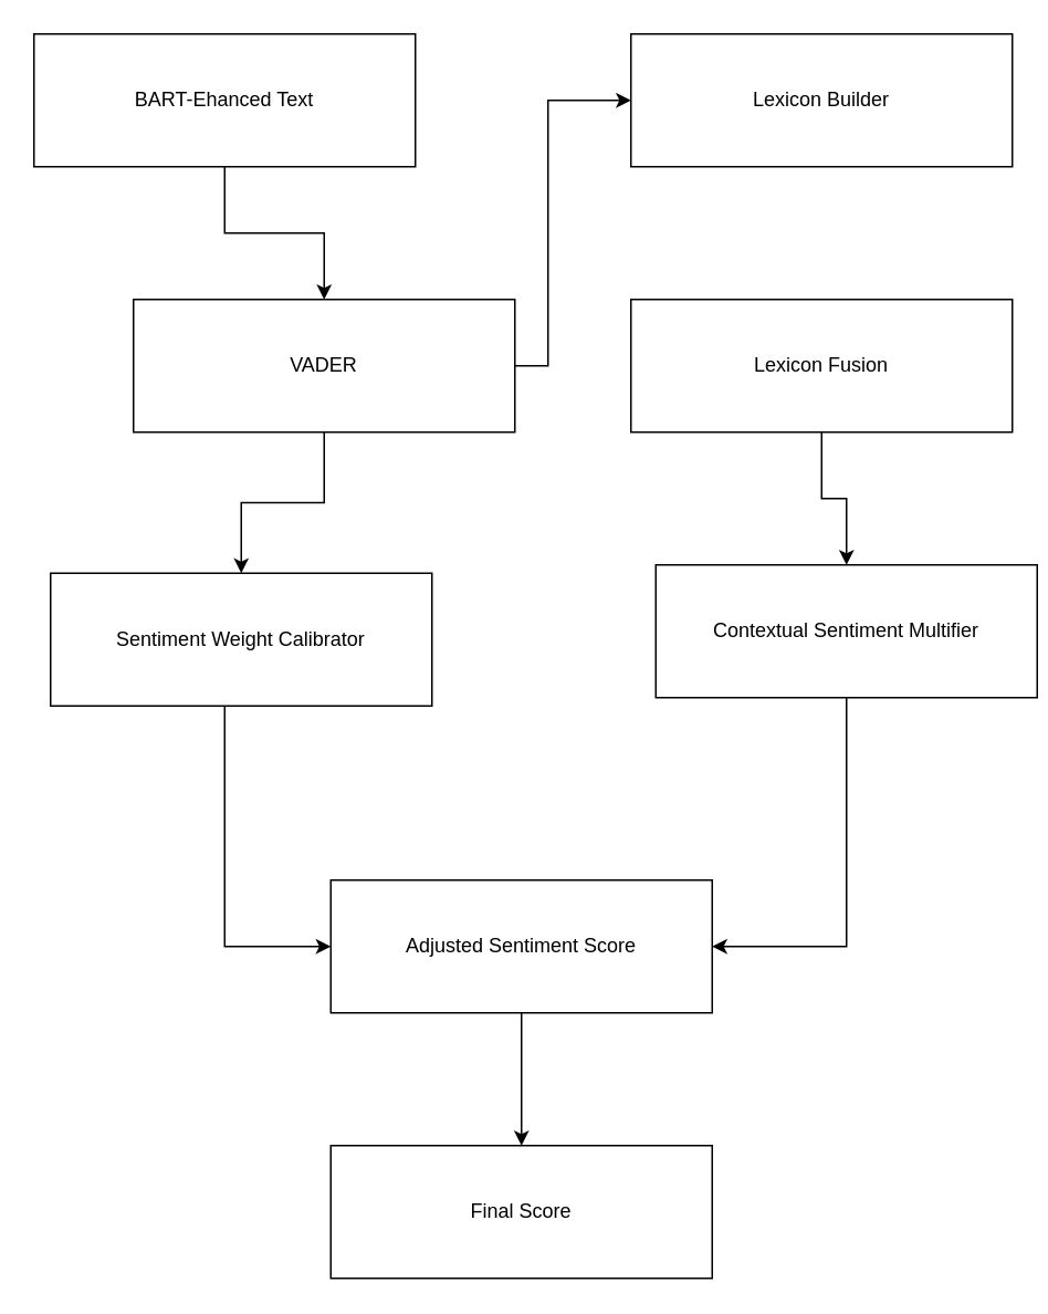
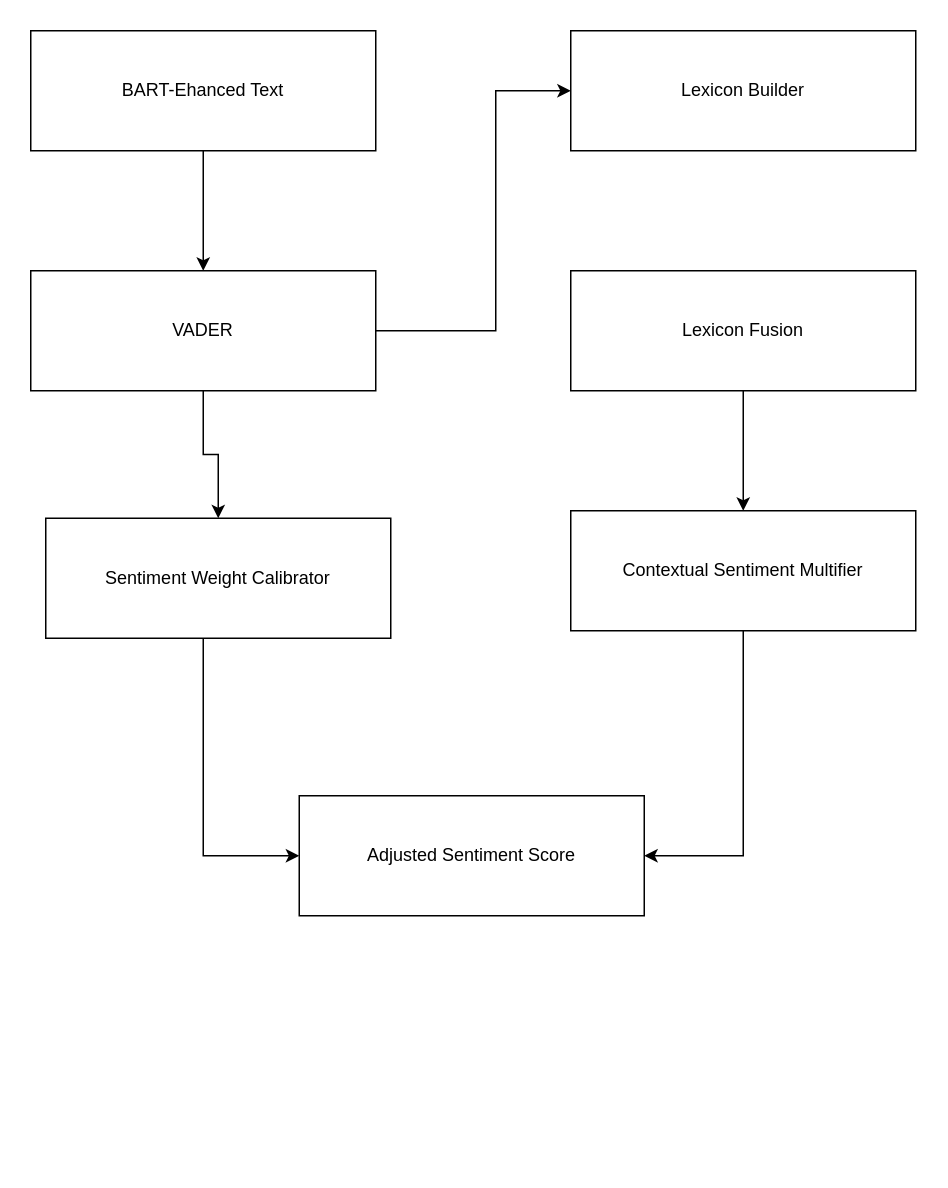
  <mxCell id="0" />
  <mxCell id="1" parent="0" />
  <mxCell id="2" value="" style="edgeStyle=orthogonalEdgeStyle;rounded=0;orthogonalLoop=1;jettySize=auto;html=1;" edge="1" parent="1" source="3" target="6"><mxGeometry relative="1" as="geometry" /></mxCell>
  <mxCell id="3" value="BART-Ehanced Text" style="rounded=0;whiteSpace=wrap;html=1;" vertex="1" parent="1"><mxGeometry x="20" y="20" width="230" height="80" as="geometry" /></mxCell>
  <mxCell id="4" value="" style="edgeStyle=orthogonalEdgeStyle;rounded=0;orthogonalLoop=1;jettySize=auto;html=1;" edge="1" parent="1" source="6" target="8"><mxGeometry relative="1" as="geometry" /></mxCell>
  <mxCell id="5" value="" style="edgeStyle=orthogonalEdgeStyle;rounded=0;orthogonalLoop=1;jettySize=auto;html=1;" edge="1" parent="1" source="6" target="11"><mxGeometry relative="1" as="geometry"><Array as="points"><mxPoint x="330" y="220" /><mxPoint x="330" y="60" /></Array></mxGeometry></mxCell>
- <mxCell id="6" value="VADER" style="rounded=0;whiteSpace=wrap;html=1;" vertex="1" parent="1"><mxGeometry x="80" y="180" width="230" height="80" as="geometry" /></mxCell>
+ <mxCell id="6" value="VADER" style="rounded=0;whiteSpace=wrap;html=1;" vertex="1" parent="1"><mxGeometry x="20" y="180" width="230" height="80" as="geometry" /></mxCell>
  <mxCell id="7" value="" style="edgeStyle=orthogonalEdgeStyle;rounded=0;orthogonalLoop=1;jettySize=auto;html=1;" edge="1" parent="1" source="8" target="10"><mxGeometry relative="1" as="geometry"><Array as="points"><mxPoint x="135" y="570" /></Array></mxGeometry></mxCell>
  <mxCell id="8" value="Sentiment Weight Calibrator" style="rounded=0;whiteSpace=wrap;html=1;" vertex="1" parent="1"><mxGeometry x="30" y="345" width="230" height="80" as="geometry" /></mxCell>
- <mxCell id="9" value="" style="edgeStyle=orthogonalEdgeStyle;rounded=0;orthogonalLoop=1;jettySize=auto;html=1;" edge="1" parent="1" source="10" target="16"><mxGeometry relative="1" as="geometry" /></mxCell>
  <mxCell id="10" value="Adjusted Sentiment Score" style="rounded=0;whiteSpace=wrap;html=1;" vertex="1" parent="1"><mxGeometry x="199" y="530" width="230" height="80" as="geometry" /></mxCell>
  <mxCell id="11" value="Lexicon Builder" style="rounded=0;whiteSpace=wrap;html=1;" vertex="1" parent="1"><mxGeometry x="380" y="20" width="230" height="80" as="geometry" /></mxCell>
  <mxCell id="12" value="" style="edgeStyle=orthogonalEdgeStyle;rounded=0;orthogonalLoop=1;jettySize=auto;html=1;" edge="1" parent="1" source="13" target="15"><mxGeometry relative="1" as="geometry" /></mxCell>
  <mxCell id="13" value="Lexicon Fusion" style="rounded=0;whiteSpace=wrap;html=1;" vertex="1" parent="1"><mxGeometry x="380" y="180" width="230" height="80" as="geometry" /></mxCell>
  <mxCell id="14" style="edgeStyle=orthogonalEdgeStyle;rounded=0;orthogonalLoop=1;jettySize=auto;html=1;entryX=1;entryY=0.5;entryDx=0;entryDy=0;" edge="1" parent="1" source="15" target="10"><mxGeometry relative="1" as="geometry" /></mxCell>
- <mxCell id="15" value="Contextual Sentiment Multifier" style="rounded=0;whiteSpace=wrap;html=1;" vertex="1" parent="1"><mxGeometry x="395" y="340" width="230" height="80" as="geometry" /></mxCell>
- <mxCell id="16" value="Final Score" style="rounded=0;whiteSpace=wrap;html=1;" vertex="1" parent="1"><mxGeometry x="199" y="690" width="230" height="80" as="geometry" /></mxCell>
+ <mxCell id="15" value="Contextual Sentiment Multifier" style="rounded=0;whiteSpace=wrap;html=1;" vertex="1" parent="1"><mxGeometry x="380" y="340" width="230" height="80" as="geometry" /></mxCell>
